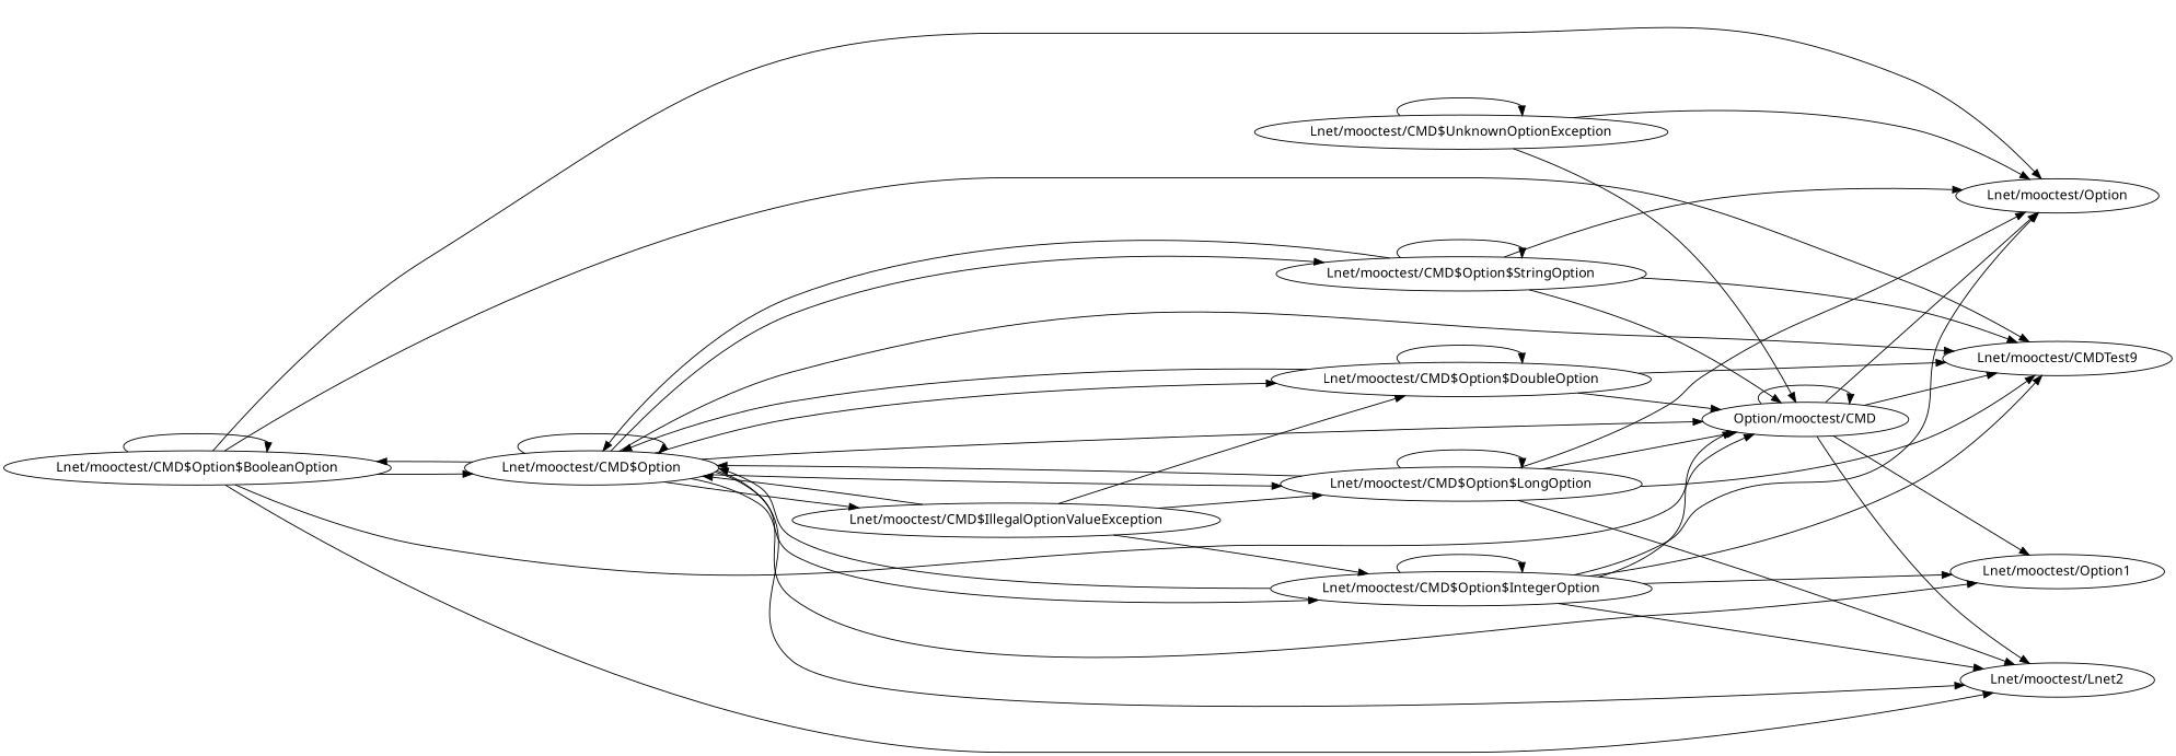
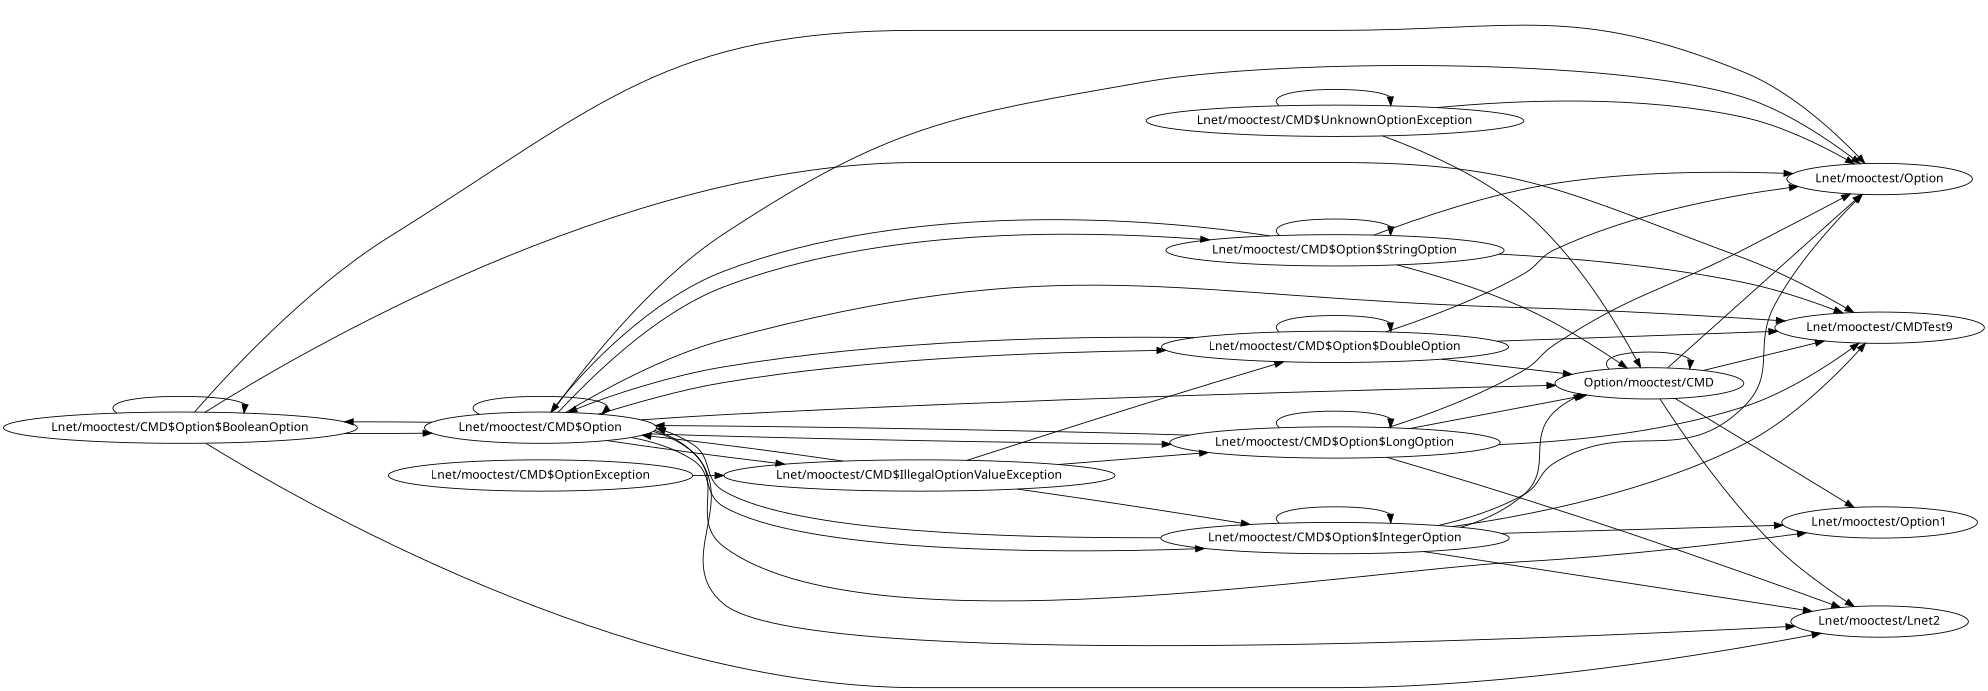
  digraph {
    fontname="Noto Sans"
    rankdir=LR
    node [fontname="Noto Sans"]
    edge [fontname="Noto Sans"]
    "Lnet/mooctest/CMD$UnknownOptionException"
    n2 [label="Option/mooctest/CMD"]
    n3 [label="Lnet/mooctest/Option"]
    n4 [label="Lnet/mooctest/CMDTest9"]
    n5 [label="Lnet/mooctest/Option1"]
    n6 [label="Lnet/mooctest/Lnet2"]
    "Lnet/mooctest/CMD$Option$BooleanOption"
    "Lnet/mooctest/CMD$Option"
    "Lnet/mooctest/CMD$Option$LongOption"
    "Lnet/mooctest/CMD$Option$StringOption"
    "Lnet/mooctest/CMD$IllegalOptionValueException"
    "Lnet/mooctest/CMD$Option$DoubleOption"
    "Lnet/mooctest/CMD$Option$IntegerOption"
+   "Lnet/mooctest/CMD$OptionException"
    "Lnet/mooctest/CMD$UnknownOptionException" -> "Lnet/mooctest/CMD$UnknownOptionException"
    "Lnet/mooctest/CMD$UnknownOptionException" -> n2
    "Lnet/mooctest/CMD$UnknownOptionException" -> n3
    n2 -> n2
    n2 -> n3
    n2 -> n4
    n2 -> n5
    n2 -> n6
-   "Lnet/mooctest/CMD$Option$BooleanOption" -> n2
    "Lnet/mooctest/CMD$Option$BooleanOption" -> n3
    "Lnet/mooctest/CMD$Option$BooleanOption" -> n4
    "Lnet/mooctest/CMD$Option$BooleanOption" -> n6
    "Lnet/mooctest/CMD$Option$BooleanOption" -> "Lnet/mooctest/CMD$Option$BooleanOption"
    "Lnet/mooctest/CMD$Option$BooleanOption" -> "Lnet/mooctest/CMD$Option"
    "Lnet/mooctest/CMD$Option" -> n2
+   "Lnet/mooctest/CMD$Option" -> n3
    "Lnet/mooctest/CMD$Option" -> n4
    "Lnet/mooctest/CMD$Option" -> n5
    "Lnet/mooctest/CMD$Option" -> n6
    "Lnet/mooctest/CMD$Option" -> "Lnet/mooctest/CMD$Option$BooleanOption"
    "Lnet/mooctest/CMD$Option" -> "Lnet/mooctest/CMD$Option"
    "Lnet/mooctest/CMD$Option" -> "Lnet/mooctest/CMD$Option$LongOption"
    "Lnet/mooctest/CMD$Option" -> "Lnet/mooctest/CMD$Option$StringOption"
    "Lnet/mooctest/CMD$Option" -> "Lnet/mooctest/CMD$IllegalOptionValueException"
    "Lnet/mooctest/CMD$Option" -> "Lnet/mooctest/CMD$Option$DoubleOption"
    "Lnet/mooctest/CMD$Option" -> "Lnet/mooctest/CMD$Option$IntegerOption"
    "Lnet/mooctest/CMD$Option$LongOption" -> n2
    "Lnet/mooctest/CMD$Option$LongOption" -> n3
    "Lnet/mooctest/CMD$Option$LongOption" -> n4
    "Lnet/mooctest/CMD$Option$LongOption" -> n6
    "Lnet/mooctest/CMD$Option$LongOption" -> "Lnet/mooctest/CMD$Option"
    "Lnet/mooctest/CMD$Option$LongOption" -> "Lnet/mooctest/CMD$Option$LongOption"
    "Lnet/mooctest/CMD$Option$StringOption" -> n2
    "Lnet/mooctest/CMD$Option$StringOption" -> n3
    "Lnet/mooctest/CMD$Option$StringOption" -> n4
    "Lnet/mooctest/CMD$Option$StringOption" -> "Lnet/mooctest/CMD$Option"
    "Lnet/mooctest/CMD$Option$StringOption" -> "Lnet/mooctest/CMD$Option$StringOption"
    "Lnet/mooctest/CMD$IllegalOptionValueException" -> "Lnet/mooctest/CMD$Option"
    "Lnet/mooctest/CMD$IllegalOptionValueException" -> "Lnet/mooctest/CMD$Option$LongOption"
    "Lnet/mooctest/CMD$IllegalOptionValueException" -> "Lnet/mooctest/CMD$Option$DoubleOption"
    "Lnet/mooctest/CMD$IllegalOptionValueException" -> "Lnet/mooctest/CMD$Option$IntegerOption"
    "Lnet/mooctest/CMD$Option$DoubleOption" -> n2
+   "Lnet/mooctest/CMD$Option$DoubleOption" -> n3
    "Lnet/mooctest/CMD$Option$DoubleOption" -> n4
    "Lnet/mooctest/CMD$Option$DoubleOption" -> "Lnet/mooctest/CMD$Option"
    "Lnet/mooctest/CMD$Option$DoubleOption" -> "Lnet/mooctest/CMD$Option$DoubleOption"
    "Lnet/mooctest/CMD$Option$IntegerOption" -> n2
    "Lnet/mooctest/CMD$Option$IntegerOption" -> n3
    "Lnet/mooctest/CMD$Option$IntegerOption" -> n4
    "Lnet/mooctest/CMD$Option$IntegerOption" -> n5
    "Lnet/mooctest/CMD$Option$IntegerOption" -> n6
    "Lnet/mooctest/CMD$Option$IntegerOption" -> "Lnet/mooctest/CMD$Option"
    "Lnet/mooctest/CMD$Option$IntegerOption" -> "Lnet/mooctest/CMD$Option$IntegerOption"
+   "Lnet/mooctest/CMD$OptionException" -> "Lnet/mooctest/CMD$IllegalOptionValueException"
  }
